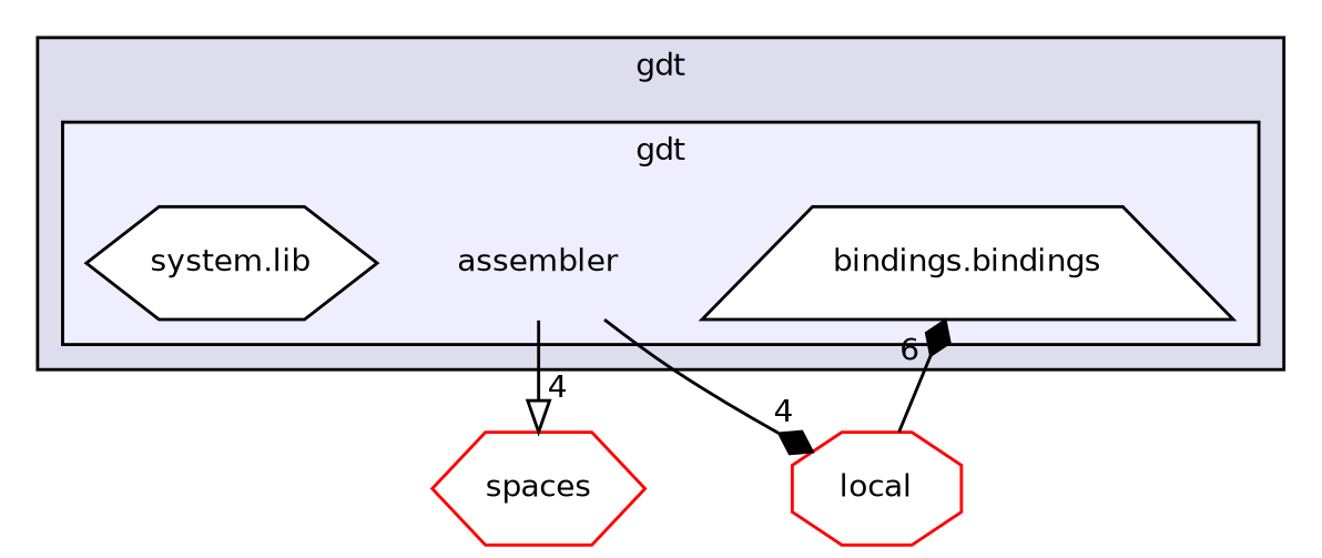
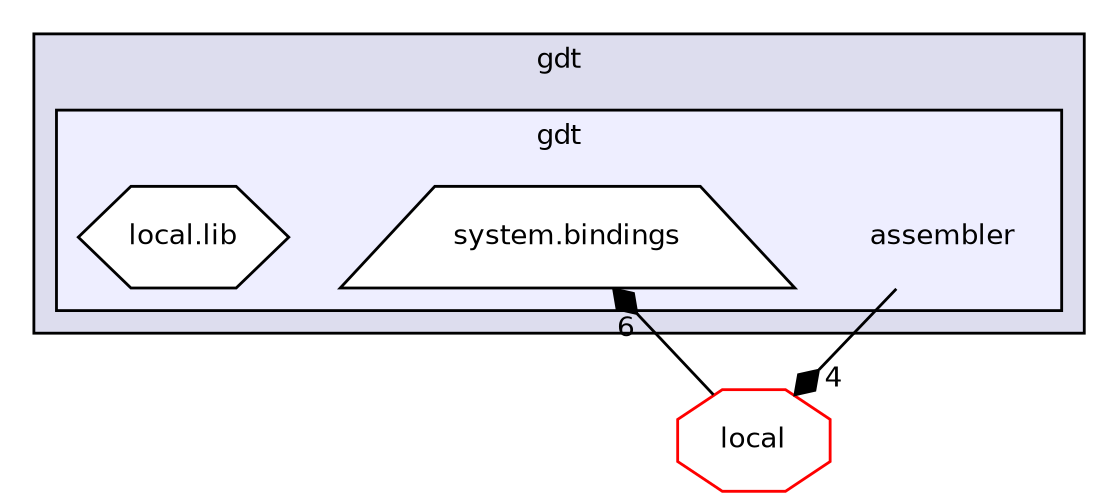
  digraph {
    compound=true
    node [color=red fontname=Helvetica fontsize=10 shape=hexagon fillcolor=white style=filled]
    edge [arrowhead=diamond headlabel=4 labeldistance=1.5 labelfontname=Helvetica labelfontsize=10]
    n1 [label=assembler shape=plaintext fillcolor="" style=""]
-   n2 [color=black label="bindings.bindings" shape=trapezium]
-   n3 [color=black label="system.lib"]
-   n4 [label=spaces]
+   n2 [color=black label="system.bindings" shape=trapezium]
+   n3 [color=black label="local.lib"]
    n5 [label=local shape=octagon]
    subgraph cluster_1 {
      bgcolor="#ddddee"
      fontname=Helvetica
      fontsize=10
      label=gdt
      pencolor=black
      subgraph cluster_2 {
        bgcolor="#eeeeff"
        fontname=Helvetica
        fontsize=10
        label=gdt
        pencolor=black
        n1
        n2
        n3
      }
    }
-   n1 -> n4 [arrowhead=onormal]
    n1 -> n5
    n5 -> n2 [headlabel=6]
  }
